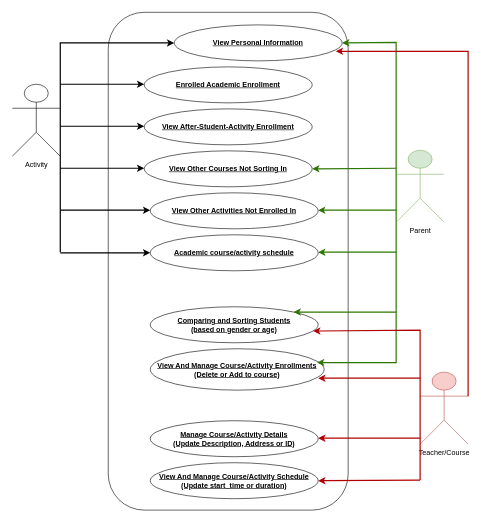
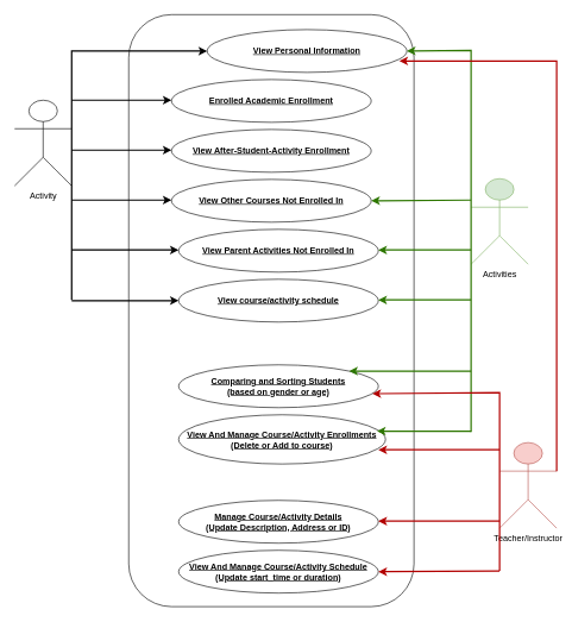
  <mxCell id="0" />
  <mxCell id="1" parent="0" />
  <mxCell id="2" value="Activity&lt;br&gt;" style="shape=umlActor;verticalLabelPosition=bottom;verticalAlign=top;html=1;outlineConnect=0;" vertex="1" parent="1"><mxGeometry x="20" y="140" width="80" height="120" as="geometry" /></mxCell>
- <mxCell id="3" value="Parent" style="shape=umlActor;verticalLabelPosition=bottom;verticalAlign=top;html=1;outlineConnect=0;fillColor=#d5e8d4;strokeColor=#82b366;" vertex="1" parent="1"><mxGeometry x="660" y="250" width="80" height="120" as="geometry" /></mxCell>
- <mxCell id="4" value="Teacher/Course&lt;br&gt;" style="shape=umlActor;verticalLabelPosition=bottom;verticalAlign=top;html=1;outlineConnect=0;fillColor=#f8cecc;strokeColor=#b85450;" vertex="1" parent="1"><mxGeometry x="700" y="620" width="80" height="120" as="geometry" /></mxCell>
+ <mxCell id="3" value="Activities" style="shape=umlActor;verticalLabelPosition=bottom;verticalAlign=top;html=1;outlineConnect=0;fillColor=#d5e8d4;strokeColor=#82b366;" vertex="1" parent="1"><mxGeometry x="660" y="250" width="80" height="120" as="geometry" /></mxCell>
+ <mxCell id="4" value="Teacher/Instructor&lt;br&gt;" style="shape=umlActor;verticalLabelPosition=bottom;verticalAlign=top;html=1;outlineConnect=0;fillColor=#f8cecc;strokeColor=#b85450;" vertex="1" parent="1"><mxGeometry x="700" y="620" width="80" height="120" as="geometry" /></mxCell>
  <mxCell id="5" value="" style="rounded=1;whiteSpace=wrap;html=1;" vertex="1" parent="1"><mxGeometry x="180" y="20" width="400" height="830" as="geometry" /></mxCell>
  <mxCell id="6" value="&lt;b&gt;&lt;u&gt;View Personal Information&lt;/u&gt;&lt;/b&gt;" style="ellipse;whiteSpace=wrap;html=1;" vertex="1" parent="1"><mxGeometry x="290" y="41" width="280" height="60" as="geometry" /></mxCell>
  <mxCell id="7" value="&lt;b&gt;&lt;u&gt;Enrolled Academic Enrollment&lt;/u&gt;&lt;/b&gt;" style="ellipse;whiteSpace=wrap;html=1;" vertex="1" parent="1"><mxGeometry x="240" y="111" width="280" height="60" as="geometry" /></mxCell>
  <mxCell id="8" value="&lt;b&gt;&lt;u&gt;View After-Student-Activity Enrollment&lt;/u&gt;&lt;/b&gt;" style="ellipse;whiteSpace=wrap;html=1;" vertex="1" parent="1"><mxGeometry x="240" y="181" width="280" height="60" as="geometry" /></mxCell>
- <mxCell id="9" value="&lt;b&gt;&lt;u&gt;View Other Courses Not Sorting In&lt;/u&gt;&lt;/b&gt;" style="ellipse;whiteSpace=wrap;html=1;" vertex="1" parent="1"><mxGeometry x="240" y="251" width="280" height="60" as="geometry" /></mxCell>
- <mxCell id="10" value="&lt;b style=&quot;border-color: var(--border-color);&quot;&gt;&lt;u style=&quot;border-color: var(--border-color);&quot;&gt;View Other Activities Not Enrolled In&lt;/u&gt;&lt;/b&gt;" style="ellipse;whiteSpace=wrap;html=1;" vertex="1" parent="1"><mxGeometry x="250" y="321" width="280" height="60" as="geometry" /></mxCell>
- <mxCell id="11" value="&lt;b&gt;&lt;u&gt;Academic course/activity schedule&lt;/u&gt;&lt;/b&gt;" style="ellipse;whiteSpace=wrap;html=1;" vertex="1" parent="1"><mxGeometry x="250" y="391" width="280" height="60" as="geometry" /></mxCell>
+ <mxCell id="9" value="&lt;b&gt;&lt;u&gt;View Other Courses Not Enrolled In&lt;/u&gt;&lt;/b&gt;" style="ellipse;whiteSpace=wrap;html=1;" vertex="1" parent="1"><mxGeometry x="240" y="251" width="280" height="60" as="geometry" /></mxCell>
+ <mxCell id="10" value="&lt;b style=&quot;border-color: var(--border-color);&quot;&gt;&lt;u style=&quot;border-color: var(--border-color);&quot;&gt;View Parent Activities Not Enrolled In&lt;/u&gt;&lt;/b&gt;" style="ellipse;whiteSpace=wrap;html=1;" vertex="1" parent="1"><mxGeometry x="250" y="321" width="280" height="60" as="geometry" /></mxCell>
+ <mxCell id="11" value="&lt;b&gt;&lt;u&gt;View course/activity schedule&lt;/u&gt;&lt;/b&gt;" style="ellipse;whiteSpace=wrap;html=1;" vertex="1" parent="1"><mxGeometry x="250" y="391" width="280" height="60" as="geometry" /></mxCell>
  <mxCell id="12" value="&lt;b&gt;&lt;u&gt;Manage Course/Activity Details&lt;br&gt;(Update Description, Address or ID)&lt;br&gt;&lt;/u&gt;&lt;/b&gt;" style="ellipse;whiteSpace=wrap;html=1;" vertex="1" parent="1"><mxGeometry x="250" y="701" width="280" height="60" as="geometry" /></mxCell>
  <mxCell id="13" value="&lt;b&gt;&lt;u&gt;View And Manage Course/Activity Enrollments&lt;br&gt;(Delete or Add to course)&lt;br&gt;&lt;/u&gt;&lt;/b&gt;" style="ellipse;whiteSpace=wrap;html=1;" vertex="1" parent="1"><mxGeometry x="250" y="581" width="290" height="69" as="geometry" /></mxCell>
  <mxCell id="14" value="&lt;b&gt;&lt;u&gt;Comparing and Sorting Students&lt;br&gt;(based on gender or age)&lt;/u&gt;&lt;/b&gt;" style="ellipse;whiteSpace=wrap;html=1;" vertex="1" parent="1"><mxGeometry x="250" y="511" width="280" height="60" as="geometry" /></mxCell>
  <mxCell id="15" value="&lt;b&gt;&lt;u&gt;View And Manage Course/Activity Schedule&lt;br&gt;(Update start_time or duration)&lt;br&gt;&lt;/u&gt;&lt;/b&gt;" style="ellipse;whiteSpace=wrap;html=1;" vertex="1" parent="1"><mxGeometry x="250" y="771" width="280" height="60" as="geometry" /></mxCell>
  <mxCell id="16" value="" style="endArrow=classic;html=1;rounded=0;entryX=0;entryY=0.5;entryDx=0;entryDy=0;strokeWidth=2;" edge="1" parent="1" target="6"><mxGeometry width="50" height="50" relative="1" as="geometry"><mxPoint x="100" y="420" as="sourcePoint" /><mxPoint x="130" y="130" as="targetPoint" /><Array as="points"><mxPoint x="100" y="71" /></Array></mxGeometry></mxCell>
  <mxCell id="17" value="" style="endArrow=classic;html=1;rounded=0;strokeWidth=2;" edge="1" parent="1"><mxGeometry width="50" height="50" relative="1" as="geometry"><mxPoint x="100" y="140" as="sourcePoint" /><mxPoint x="240" y="140" as="targetPoint" /></mxGeometry></mxCell>
  <mxCell id="18" value="" style="endArrow=classic;html=1;rounded=0;strokeWidth=2;" edge="1" parent="1"><mxGeometry width="50" height="50" relative="1" as="geometry"><mxPoint x="100" y="210" as="sourcePoint" /><mxPoint x="240" y="210" as="targetPoint" /></mxGeometry></mxCell>
  <mxCell id="19" value="" style="endArrow=classic;html=1;rounded=0;strokeWidth=2;" edge="1" parent="1"><mxGeometry width="50" height="50" relative="1" as="geometry"><mxPoint x="100" y="280" as="sourcePoint" /><mxPoint x="240" y="280" as="targetPoint" /></mxGeometry></mxCell>
  <mxCell id="20" value="" style="endArrow=classic;html=1;rounded=0;strokeWidth=2;" edge="1" parent="1"><mxGeometry width="50" height="50" relative="1" as="geometry"><mxPoint x="100" y="350" as="sourcePoint" /><mxPoint x="250" y="350" as="targetPoint" /></mxGeometry></mxCell>
  <mxCell id="21" value="" style="endArrow=classic;html=1;rounded=0;strokeWidth=2;" edge="1" parent="1"><mxGeometry width="50" height="50" relative="1" as="geometry"><mxPoint x="100" y="421" as="sourcePoint" /><mxPoint x="250" y="421" as="targetPoint" /></mxGeometry></mxCell>
  <mxCell id="22" value="" style="endArrow=classic;html=1;rounded=0;fillColor=#60a917;strokeColor=#2D7600;entryX=1;entryY=0.5;entryDx=0;entryDy=0;strokeWidth=2;" edge="1" parent="1" target="6"><mxGeometry width="50" height="50" relative="1" as="geometry"><mxPoint x="660" y="605" as="sourcePoint" /><mxPoint x="650" y="330" as="targetPoint" /><Array as="points"><mxPoint x="660" y="70" /></Array></mxGeometry></mxCell>
  <mxCell id="23" value="" style="endArrow=classic;html=1;rounded=0;fillColor=#60a917;strokeColor=#2D7600;entryX=0.959;entryY=0.333;entryDx=0;entryDy=0;entryPerimeter=0;strokeWidth=2;" edge="1" parent="1" target="13"><mxGeometry width="50" height="50" relative="1" as="geometry"><mxPoint x="660" y="604" as="sourcePoint" /><mxPoint x="660" y="480" as="targetPoint" /></mxGeometry></mxCell>
  <mxCell id="24" value="" style="endArrow=classic;html=1;rounded=0;fillColor=#60a917;strokeColor=#2D7600;strokeWidth=2;entryX=1;entryY=0;entryDx=0;entryDy=0;" edge="1" parent="1" target="14"><mxGeometry width="50" height="50" relative="1" as="geometry"><mxPoint x="660" y="520" as="sourcePoint" /><mxPoint x="520" y="521" as="targetPoint" /></mxGeometry></mxCell>
  <mxCell id="25" value="" style="endArrow=classic;html=1;rounded=0;fillColor=#60a917;strokeColor=#2D7600;strokeWidth=2;entryX=1;entryY=0;entryDx=0;entryDy=0;" edge="1" parent="1"><mxGeometry width="50" height="50" relative="1" as="geometry"><mxPoint x="660" y="420" as="sourcePoint" /><mxPoint x="529.867" y="419.975" as="targetPoint" /></mxGeometry></mxCell>
  <mxCell id="26" value="" style="endArrow=classic;html=1;rounded=0;fillColor=#60a917;strokeColor=#2D7600;strokeWidth=2;entryX=1;entryY=0;entryDx=0;entryDy=0;" edge="1" parent="1"><mxGeometry width="50" height="50" relative="1" as="geometry"><mxPoint x="660" y="350" as="sourcePoint" /><mxPoint x="529.867" y="349.975" as="targetPoint" /></mxGeometry></mxCell>
  <mxCell id="27" value="" style="endArrow=classic;html=1;rounded=0;fillColor=#60a917;strokeColor=#2D7600;strokeWidth=2;entryX=1;entryY=0.5;entryDx=0;entryDy=0;" edge="1" parent="1" target="9"><mxGeometry width="50" height="50" relative="1" as="geometry"><mxPoint x="660" y="280" as="sourcePoint" /><mxPoint x="529.867" y="279.975" as="targetPoint" /></mxGeometry></mxCell>
  <mxCell id="28" value="" style="endArrow=classic;html=1;rounded=0;strokeWidth=2;fillColor=#e51400;strokeColor=#B20000;entryX=0.97;entryY=0.674;entryDx=0;entryDy=0;entryPerimeter=0;" edge="1" parent="1" target="14"><mxGeometry width="50" height="50" relative="1" as="geometry"><mxPoint x="700" y="800" as="sourcePoint" /><mxPoint x="530" y="550" as="targetPoint" /><Array as="points"><mxPoint x="700" y="550" /></Array></mxGeometry></mxCell>
  <mxCell id="29" value="" style="endArrow=classic;html=1;rounded=0;strokeWidth=2;fillColor=#e51400;strokeColor=#B20000;entryX=0.875;entryY=0.735;entryDx=0;entryDy=0;entryPerimeter=0;" edge="1" parent="1" target="5"><mxGeometry width="50" height="50" relative="1" as="geometry"><mxPoint x="700" y="630" as="sourcePoint" /><mxPoint x="650" y="651" as="targetPoint" /></mxGeometry></mxCell>
  <mxCell id="30" value="" style="endArrow=classic;html=1;rounded=0;strokeWidth=2;fillColor=#e51400;strokeColor=#B20000;entryX=1;entryY=0.5;entryDx=0;entryDy=0;" edge="1" parent="1" target="15"><mxGeometry width="50" height="50" relative="1" as="geometry"><mxPoint x="700" y="800" as="sourcePoint" /><mxPoint x="533.84" y="799.16" as="targetPoint" /></mxGeometry></mxCell>
  <mxCell id="31" value="" style="endArrow=classic;html=1;rounded=0;strokeWidth=2;fillColor=#e51400;strokeColor=#B20000;entryX=0.875;entryY=0.735;entryDx=0;entryDy=0;entryPerimeter=0;" edge="1" parent="1"><mxGeometry width="50" height="50" relative="1" as="geometry"><mxPoint x="700" y="730" as="sourcePoint" /><mxPoint x="530" y="730.05" as="targetPoint" /></mxGeometry></mxCell>
  <mxCell id="32" value="" style="endArrow=classic;html=1;rounded=0;strokeWidth=2;fillColor=#e51400;strokeColor=#B20000;entryX=0.962;entryY=0.733;entryDx=0;entryDy=0;entryPerimeter=0;" edge="1" parent="1" target="6"><mxGeometry width="50" height="50" relative="1" as="geometry"><mxPoint x="780" y="660" as="sourcePoint" /><mxPoint x="601.6" y="411.44" as="targetPoint" /><Array as="points"><mxPoint x="780" y="85" /></Array></mxGeometry></mxCell>
